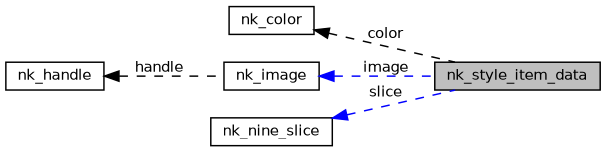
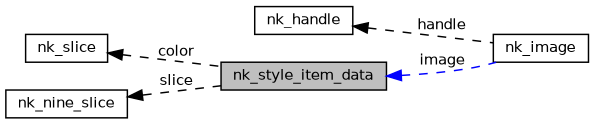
  digraph {
    rankdir=LR
    node [color=black fillcolor=white fontname=Helvetica fontsize=10 shape=record style=filled]
    edge [color=black dir=back fontname=Helvetica fontsize=10 labelfontname=Helvetica labelfontsize=10 style=dashed]
    n1 [fillcolor=grey75 fontcolor=black height=0.2 label=nk_style_item_data width=0.4]
-   n2 [height=0.2 label=nk_color width=0.4]
+   n2 [height=0.2 label=nk_slice width=0.4]
    n3 [height=0.2 label=nk_image width=0.4]
    n4 [height=0.2 label=nk_nine_slice width=0.4]
    n5 [height=0.2 label=nk_handle width=0.4]
    n2 -> n1 [label=" color"]
-   n3 -> n1 [color=blue label=" image"]
-   n4 -> n1 [color=blue label=" slice"]
+   n1 -> n3 [color=blue label=" image"]
+   n4 -> n1 [label=" slice"]
    n5 -> n3 [label=" handle"]
  }
